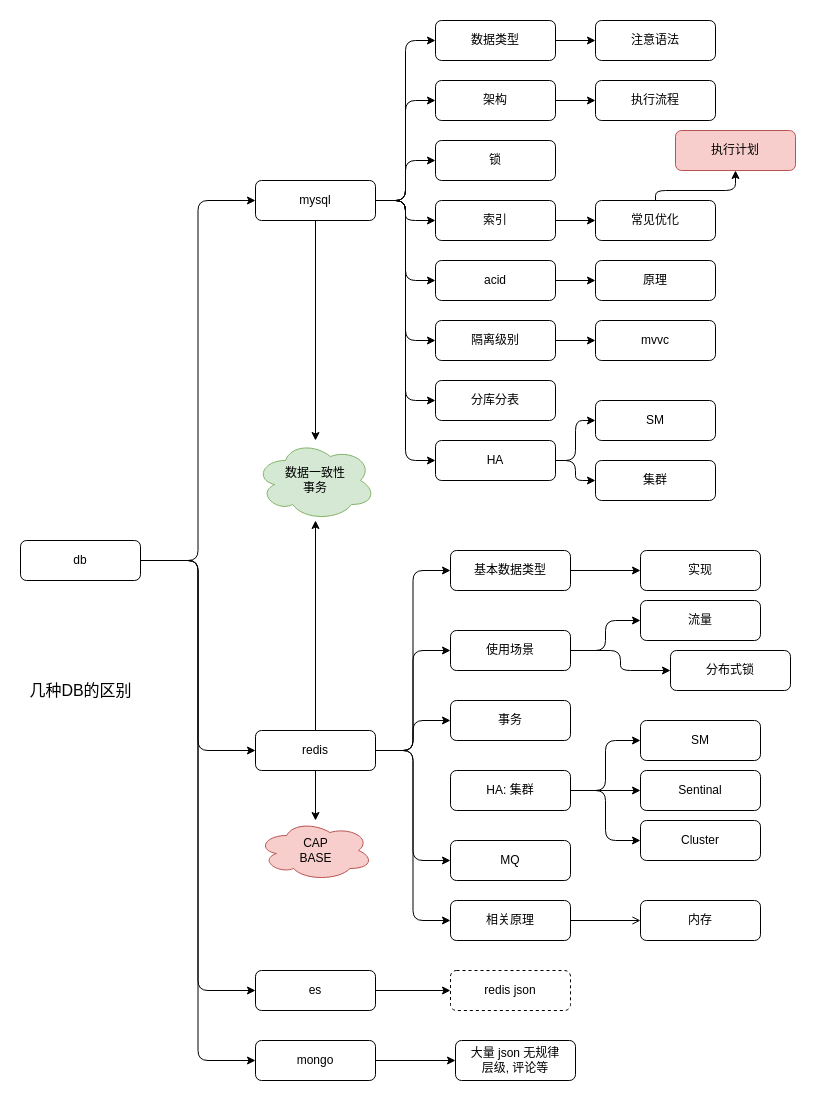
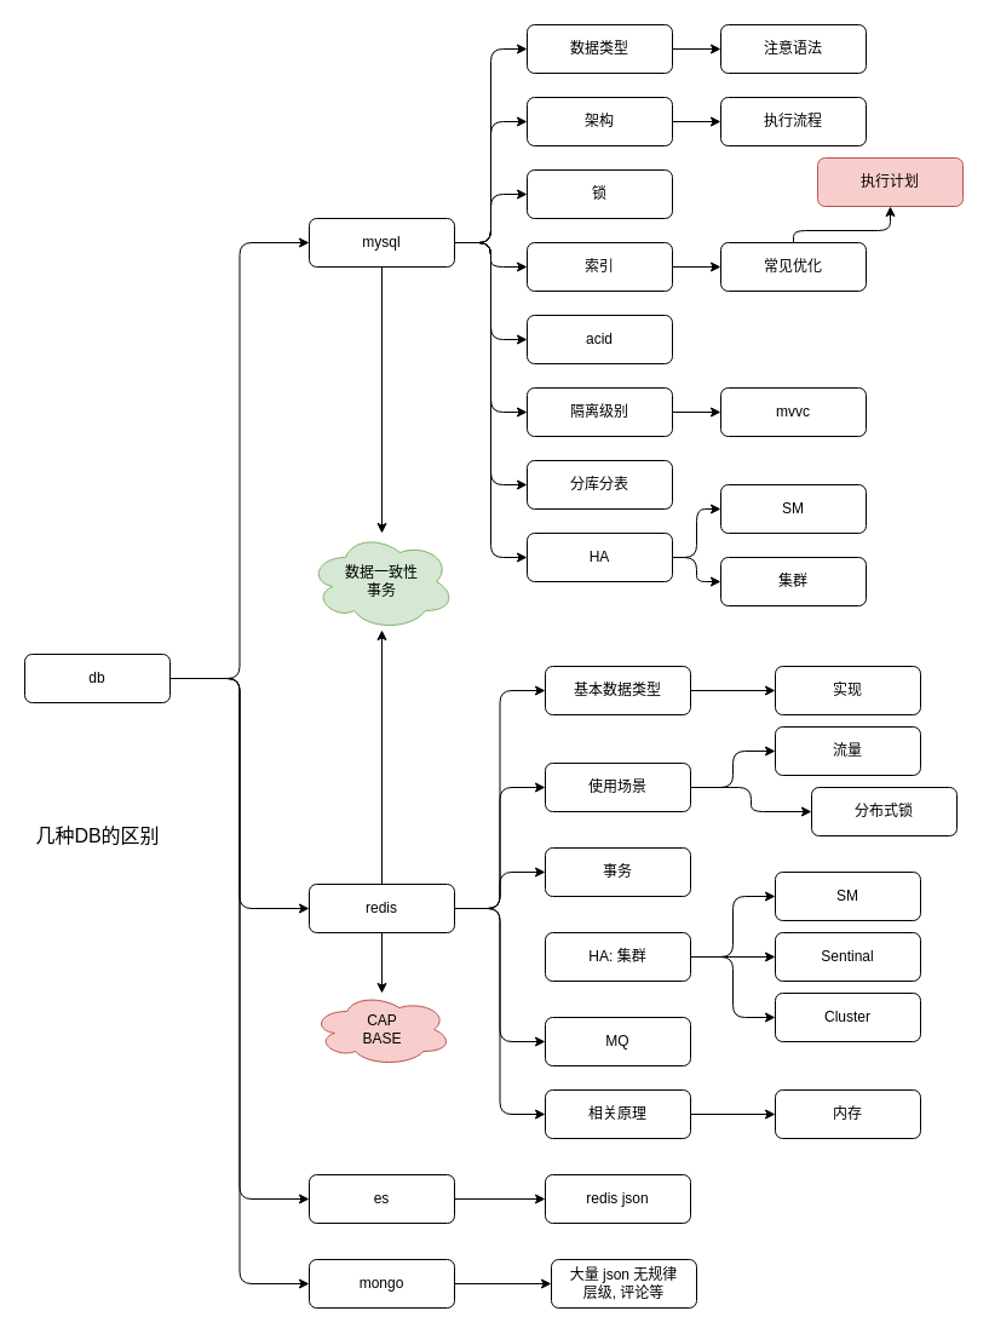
  <mxCell id="0" />
  <mxCell id="1" parent="0" />
  <mxCell id="2" value="" style="edgeStyle=orthogonalEdgeStyle;rounded=1;orthogonalLoop=1;jettySize=auto;html=1;entryX=0;entryY=0.5;entryDx=0;entryDy=0;" parent="1" source="6" target="14" edge="1"><mxGeometry relative="1" as="geometry" /></mxCell>
  <mxCell id="3" style="edgeStyle=orthogonalEdgeStyle;rounded=1;orthogonalLoop=1;jettySize=auto;html=1;entryX=0;entryY=0.5;entryDx=0;entryDy=0;strokeColor=#000000;" parent="1" source="6" target="24" edge="1"><mxGeometry relative="1" as="geometry" /></mxCell>
  <mxCell id="4" style="edgeStyle=orthogonalEdgeStyle;rounded=1;orthogonalLoop=1;jettySize=auto;html=1;entryX=0;entryY=0.5;entryDx=0;entryDy=0;strokeColor=#000000;" parent="1" source="6" target="26" edge="1"><mxGeometry relative="1" as="geometry" /></mxCell>
  <mxCell id="5" style="edgeStyle=orthogonalEdgeStyle;rounded=1;orthogonalLoop=1;jettySize=auto;html=1;entryX=0;entryY=0.5;entryDx=0;entryDy=0;" edge="1" parent="1" source="6" target="75"><mxGeometry relative="1" as="geometry" /></mxCell>
  <mxCell id="6" value="db" style="rounded=1;whiteSpace=wrap;html=1;" parent="1" vertex="1"><mxGeometry x="20" y="540" width="120" height="40" as="geometry" /></mxCell>
  <mxCell id="7" value="" style="edgeStyle=orthogonalEdgeStyle;rounded=1;orthogonalLoop=1;jettySize=auto;html=1;strokeColor=#000000;entryX=0;entryY=0.5;entryDx=0;entryDy=0;" parent="1" source="14" target="29" edge="1"><mxGeometry relative="1" as="geometry" /></mxCell>
  <mxCell id="8" style="edgeStyle=orthogonalEdgeStyle;rounded=1;orthogonalLoop=1;jettySize=auto;html=1;strokeColor=#000000;entryX=0;entryY=0.5;entryDx=0;entryDy=0;" parent="1" source="14" target="32" edge="1"><mxGeometry relative="1" as="geometry" /></mxCell>
  <mxCell id="9" style="edgeStyle=orthogonalEdgeStyle;rounded=1;orthogonalLoop=1;jettySize=auto;html=1;entryX=0;entryY=0.5;entryDx=0;entryDy=0;strokeColor=#000000;" parent="1" source="14" target="33" edge="1"><mxGeometry relative="1" as="geometry" /></mxCell>
  <mxCell id="10" style="edgeStyle=orthogonalEdgeStyle;rounded=1;orthogonalLoop=1;jettySize=auto;html=1;entryX=0;entryY=0.5;entryDx=0;entryDy=0;strokeColor=#000000;" parent="1" source="14" target="35" edge="1"><mxGeometry relative="1" as="geometry" /></mxCell>
  <mxCell id="11" style="edgeStyle=orthogonalEdgeStyle;rounded=1;orthogonalLoop=1;jettySize=auto;html=1;entryX=0;entryY=0.5;entryDx=0;entryDy=0;strokeColor=#000000;" parent="1" source="14" target="40" edge="1"><mxGeometry relative="1" as="geometry" /></mxCell>
  <mxCell id="12" value="" style="edgeStyle=orthogonalEdgeStyle;rounded=1;orthogonalLoop=1;jettySize=auto;html=1;strokeColor=#000000;" parent="1" source="14" target="44" edge="1"><mxGeometry relative="1" as="geometry" /></mxCell>
  <mxCell id="13" value="" style="edgeStyle=orthogonalEdgeStyle;rounded=1;orthogonalLoop=1;jettySize=auto;html=1;strokeColor=#000000;" parent="1" source="14" target="48" edge="1"><mxGeometry relative="1" as="geometry"><mxPoint x="315" y="540" as="targetPoint" /></mxGeometry></mxCell>
  <mxCell id="14" value="redis" style="rounded=1;whiteSpace=wrap;html=1;" parent="1" vertex="1"><mxGeometry x="255" y="730" width="120" height="40" as="geometry" /></mxCell>
  <mxCell id="15" value="" style="edgeStyle=orthogonalEdgeStyle;rounded=1;orthogonalLoop=1;jettySize=auto;html=1;strokeColor=#000000;" parent="1" source="24" target="48" edge="1"><mxGeometry relative="1" as="geometry" /></mxCell>
  <mxCell id="16" style="edgeStyle=orthogonalEdgeStyle;rounded=1;orthogonalLoop=1;jettySize=auto;html=1;entryX=0;entryY=0.5;entryDx=0;entryDy=0;strokeColor=#000000;" parent="1" source="24" target="61" edge="1"><mxGeometry relative="1" as="geometry" /></mxCell>
  <mxCell id="17" style="edgeStyle=orthogonalEdgeStyle;rounded=1;orthogonalLoop=1;jettySize=auto;html=1;entryX=0;entryY=0.5;entryDx=0;entryDy=0;strokeColor=#000000;" parent="1" source="24" target="51" edge="1"><mxGeometry relative="1" as="geometry" /></mxCell>
  <mxCell id="18" style="edgeStyle=orthogonalEdgeStyle;rounded=1;orthogonalLoop=1;jettySize=auto;html=1;strokeColor=#000000;" parent="1" source="24" target="52" edge="1"><mxGeometry relative="1" as="geometry" /></mxCell>
  <mxCell id="19" style="edgeStyle=orthogonalEdgeStyle;rounded=1;orthogonalLoop=1;jettySize=auto;html=1;entryX=0;entryY=0.5;entryDx=0;entryDy=0;strokeColor=#000000;" parent="1" source="24" target="54" edge="1"><mxGeometry relative="1" as="geometry" /></mxCell>
  <mxCell id="20" style="edgeStyle=orthogonalEdgeStyle;rounded=1;orthogonalLoop=1;jettySize=auto;html=1;entryX=0;entryY=0.5;entryDx=0;entryDy=0;strokeColor=#000000;" parent="1" source="24" target="56" edge="1"><mxGeometry relative="1" as="geometry" /></mxCell>
  <mxCell id="21" style="edgeStyle=orthogonalEdgeStyle;rounded=1;orthogonalLoop=1;jettySize=auto;html=1;entryX=0;entryY=0.5;entryDx=0;entryDy=0;strokeColor=#000000;" parent="1" source="24" target="64" edge="1"><mxGeometry relative="1" as="geometry" /></mxCell>
  <mxCell id="22" style="edgeStyle=orthogonalEdgeStyle;rounded=1;orthogonalLoop=1;jettySize=auto;html=1;entryX=0;entryY=0.5;entryDx=0;entryDy=0;strokeColor=#000000;" parent="1" source="24" target="67" edge="1"><mxGeometry relative="1" as="geometry" /></mxCell>
  <mxCell id="23" style="edgeStyle=orthogonalEdgeStyle;rounded=1;orthogonalLoop=1;jettySize=auto;html=1;entryX=0;entryY=0.5;entryDx=0;entryDy=0;strokeColor=#000000;" parent="1" source="24" target="70" edge="1"><mxGeometry relative="1" as="geometry" /></mxCell>
  <mxCell id="24" value="mysql" style="rounded=1;whiteSpace=wrap;html=1;" parent="1" vertex="1"><mxGeometry x="255" y="180" width="120" height="40" as="geometry" /></mxCell>
  <mxCell id="25" value="" style="edgeStyle=orthogonalEdgeStyle;rounded=1;orthogonalLoop=1;jettySize=auto;html=1;strokeColor=#000000;" parent="1" source="26" target="27" edge="1"><mxGeometry relative="1" as="geometry" /></mxCell>
  <mxCell id="26" value="es" style="rounded=1;whiteSpace=wrap;html=1;" parent="1" vertex="1"><mxGeometry x="255" y="970" width="120" height="40" as="geometry" /></mxCell>
- <mxCell id="27" value="redis json" style="rounded=1;whiteSpace=wrap;html=1;dashed=1;" parent="1" vertex="1"><mxGeometry x="450" y="970" width="120" height="40" as="geometry" /></mxCell>
+ <mxCell id="27" value="redis json" style="rounded=1;whiteSpace=wrap;html=1;" parent="1" vertex="1"><mxGeometry x="450" y="970" width="120" height="40" as="geometry" /></mxCell>
  <mxCell id="28" value="" style="edgeStyle=orthogonalEdgeStyle;rounded=1;orthogonalLoop=1;jettySize=auto;html=1;strokeColor=#000000;" parent="1" source="29" target="49" edge="1"><mxGeometry relative="1" as="geometry" /></mxCell>
  <mxCell id="29" value="基本数据类型" style="rounded=1;whiteSpace=wrap;html=1;" parent="1" vertex="1"><mxGeometry x="450" y="550" width="120" height="40" as="geometry" /></mxCell>
  <mxCell id="30" value="" style="edgeStyle=orthogonalEdgeStyle;rounded=1;orthogonalLoop=1;jettySize=auto;html=1;strokeColor=#000000;" parent="1" source="32" target="46" edge="1"><mxGeometry relative="1" as="geometry" /></mxCell>
  <mxCell id="31" style="edgeStyle=orthogonalEdgeStyle;rounded=1;orthogonalLoop=1;jettySize=auto;html=1;entryX=0;entryY=0.5;entryDx=0;entryDy=0;strokeColor=#000000;" parent="1" source="32" target="47" edge="1"><mxGeometry relative="1" as="geometry" /></mxCell>
  <mxCell id="32" value="使用场景" style="rounded=1;whiteSpace=wrap;html=1;" parent="1" vertex="1"><mxGeometry x="450" y="630" width="120" height="40" as="geometry" /></mxCell>
  <mxCell id="33" value="事务" style="rounded=1;whiteSpace=wrap;html=1;" parent="1" vertex="1"><mxGeometry x="450" y="700" width="120" height="40" as="geometry" /></mxCell>
- <mxCell id="34" value="" style="edgeStyle=orthogonalEdgeStyle;rounded=1;orthogonalLoop=1;jettySize=auto;html=1;strokeColor=#000000;endArrow=open;" parent="1" source="35" target="45" edge="1"><mxGeometry relative="1" as="geometry" /></mxCell>
+ <mxCell id="34" value="" style="edgeStyle=orthogonalEdgeStyle;rounded=1;orthogonalLoop=1;jettySize=auto;html=1;strokeColor=#000000;" parent="1" source="35" target="45" edge="1"><mxGeometry relative="1" as="geometry" /></mxCell>
  <mxCell id="35" value="相关原理" style="rounded=1;whiteSpace=wrap;html=1;" parent="1" vertex="1"><mxGeometry x="450" y="900" width="120" height="40" as="geometry" /></mxCell>
  <mxCell id="36" value="" style="edgeStyle=orthogonalEdgeStyle;rounded=1;orthogonalLoop=1;jettySize=auto;html=1;strokeColor=#000000;entryX=0;entryY=0.5;entryDx=0;entryDy=0;" parent="1" source="39" target="41" edge="1"><mxGeometry relative="1" as="geometry" /></mxCell>
  <mxCell id="37" style="edgeStyle=orthogonalEdgeStyle;rounded=1;orthogonalLoop=1;jettySize=auto;html=1;strokeColor=#000000;" parent="1" source="39" target="42" edge="1"><mxGeometry relative="1" as="geometry" /></mxCell>
  <mxCell id="38" style="edgeStyle=orthogonalEdgeStyle;rounded=1;orthogonalLoop=1;jettySize=auto;html=1;entryX=0;entryY=0.5;entryDx=0;entryDy=0;strokeColor=#000000;" parent="1" source="39" target="43" edge="1"><mxGeometry relative="1" as="geometry" /></mxCell>
  <mxCell id="39" value="HA: 集群" style="rounded=1;whiteSpace=wrap;html=1;" parent="1" vertex="1"><mxGeometry x="450" y="770" width="120" height="40" as="geometry" /></mxCell>
  <mxCell id="40" value="MQ" style="rounded=1;whiteSpace=wrap;html=1;" parent="1" vertex="1"><mxGeometry x="450" y="840" width="120" height="40" as="geometry" /></mxCell>
  <mxCell id="41" value="SM" style="rounded=1;whiteSpace=wrap;html=1;" parent="1" vertex="1"><mxGeometry x="640" y="720" width="120" height="40" as="geometry" /></mxCell>
  <mxCell id="42" value="Sentinal" style="rounded=1;whiteSpace=wrap;html=1;" parent="1" vertex="1"><mxGeometry x="640" y="770" width="120" height="40" as="geometry" /></mxCell>
  <mxCell id="43" value="Cluster" style="rounded=1;whiteSpace=wrap;html=1;" parent="1" vertex="1"><mxGeometry x="640" y="820" width="120" height="40" as="geometry" /></mxCell>
  <mxCell id="44" value="CAP&lt;br&gt;BASE" style="ellipse;shape=cloud;whiteSpace=wrap;html=1;rounded=1;fillColor=#f8cecc;strokeColor=#b85450;" parent="1" vertex="1"><mxGeometry x="257.5" y="820" width="115" height="60" as="geometry" /></mxCell>
  <mxCell id="45" value="内存" style="rounded=1;whiteSpace=wrap;html=1;" parent="1" vertex="1"><mxGeometry x="640" y="900" width="120" height="40" as="geometry" /></mxCell>
  <mxCell id="46" value="流量" style="rounded=1;whiteSpace=wrap;html=1;" parent="1" vertex="1"><mxGeometry x="640" y="600" width="120" height="40" as="geometry" /></mxCell>
  <mxCell id="47" value="分布式锁" style="rounded=1;whiteSpace=wrap;html=1;" parent="1" vertex="1"><mxGeometry x="670" y="650" width="120" height="40" as="geometry" /></mxCell>
  <mxCell id="48" value="数据一致性&lt;br&gt;事务" style="ellipse;shape=cloud;whiteSpace=wrap;html=1;rounded=1;fillColor=#d5e8d4;strokeColor=#82b366;" parent="1" vertex="1"><mxGeometry x="255" y="440" width="120" height="80" as="geometry" /></mxCell>
  <mxCell id="49" value="实现" style="rounded=1;whiteSpace=wrap;html=1;" parent="1" vertex="1"><mxGeometry x="640" y="550" width="120" height="40" as="geometry" /></mxCell>
  <mxCell id="50" value="" style="edgeStyle=orthogonalEdgeStyle;rounded=1;orthogonalLoop=1;jettySize=auto;html=1;strokeColor=#000000;" parent="1" source="51" target="62" edge="1"><mxGeometry relative="1" as="geometry" /></mxCell>
  <mxCell id="51" value="架构" style="rounded=1;whiteSpace=wrap;html=1;" parent="1" vertex="1"><mxGeometry x="435" y="80" width="120" height="40" as="geometry" /></mxCell>
  <mxCell id="52" value="锁" style="rounded=1;whiteSpace=wrap;html=1;" parent="1" vertex="1"><mxGeometry x="435" y="140" width="120" height="40" as="geometry" /></mxCell>
  <mxCell id="53" value="" style="edgeStyle=orthogonalEdgeStyle;rounded=1;orthogonalLoop=1;jettySize=auto;html=1;strokeColor=#000000;" parent="1" source="54" target="59" edge="1"><mxGeometry relative="1" as="geometry" /></mxCell>
  <mxCell id="54" value="索引" style="rounded=1;whiteSpace=wrap;html=1;" parent="1" vertex="1"><mxGeometry x="435" y="200" width="120" height="40" as="geometry" /></mxCell>
- <mxCell id="55" value="" style="edgeStyle=orthogonalEdgeStyle;rounded=1;orthogonalLoop=1;jettySize=auto;html=1;strokeColor=#000000;" parent="1" source="56" target="57" edge="1"><mxGeometry relative="1" as="geometry" /></mxCell>
  <mxCell id="56" value="acid" style="rounded=1;whiteSpace=wrap;html=1;" parent="1" vertex="1"><mxGeometry x="435" y="260" width="120" height="40" as="geometry" /></mxCell>
- <mxCell id="57" value="原理" style="rounded=1;whiteSpace=wrap;html=1;" parent="1" vertex="1"><mxGeometry x="595" y="260" width="120" height="40" as="geometry" /></mxCell>
  <mxCell id="58" value="" style="edgeStyle=orthogonalEdgeStyle;rounded=1;orthogonalLoop=1;jettySize=auto;html=1;strokeColor=#000000;" parent="1" source="59" target="73" edge="1"><mxGeometry relative="1" as="geometry"><Array as="points"><mxPoint x="655" y="190" /><mxPoint x="735" y="190" /></Array></mxGeometry></mxCell>
  <mxCell id="59" value="常见优化" style="rounded=1;whiteSpace=wrap;html=1;" parent="1" vertex="1"><mxGeometry x="595" y="200" width="120" height="40" as="geometry" /></mxCell>
  <mxCell id="60" value="" style="edgeStyle=orthogonalEdgeStyle;rounded=1;orthogonalLoop=1;jettySize=auto;html=1;strokeColor=#000000;" parent="1" source="61" target="66" edge="1"><mxGeometry relative="1" as="geometry" /></mxCell>
  <mxCell id="61" value="数据类型" style="rounded=1;whiteSpace=wrap;html=1;" parent="1" vertex="1"><mxGeometry x="435" y="20" width="120" height="40" as="geometry" /></mxCell>
  <mxCell id="62" value="执行流程" style="rounded=1;whiteSpace=wrap;html=1;" parent="1" vertex="1"><mxGeometry x="595" y="80" width="120" height="40" as="geometry" /></mxCell>
  <mxCell id="63" value="" style="edgeStyle=orthogonalEdgeStyle;rounded=1;orthogonalLoop=1;jettySize=auto;html=1;strokeColor=#000000;" parent="1" source="64" target="65" edge="1"><mxGeometry relative="1" as="geometry" /></mxCell>
  <mxCell id="64" value="隔离级别" style="rounded=1;whiteSpace=wrap;html=1;" parent="1" vertex="1"><mxGeometry x="435" y="320" width="120" height="40" as="geometry" /></mxCell>
  <mxCell id="65" value="mvvc" style="rounded=1;whiteSpace=wrap;html=1;" parent="1" vertex="1"><mxGeometry x="595" y="320" width="120" height="40" as="geometry" /></mxCell>
  <mxCell id="66" value="注意语法" style="rounded=1;whiteSpace=wrap;html=1;" parent="1" vertex="1"><mxGeometry x="595" y="20" width="120" height="40" as="geometry" /></mxCell>
  <mxCell id="67" value="分库分表" style="rounded=1;whiteSpace=wrap;html=1;" parent="1" vertex="1"><mxGeometry x="435" y="380" width="120" height="40" as="geometry" /></mxCell>
  <mxCell id="68" value="" style="edgeStyle=orthogonalEdgeStyle;rounded=1;orthogonalLoop=1;jettySize=auto;html=1;strokeColor=#000000;" parent="1" source="70" target="71" edge="1"><mxGeometry relative="1" as="geometry" /></mxCell>
  <mxCell id="69" style="edgeStyle=orthogonalEdgeStyle;rounded=1;orthogonalLoop=1;jettySize=auto;html=1;strokeColor=#000000;" parent="1" source="70" target="72" edge="1"><mxGeometry relative="1" as="geometry" /></mxCell>
  <mxCell id="70" value="HA" style="rounded=1;whiteSpace=wrap;html=1;" parent="1" vertex="1"><mxGeometry x="435" y="440" width="120" height="40" as="geometry" /></mxCell>
  <mxCell id="71" value="SM" style="rounded=1;whiteSpace=wrap;html=1;" parent="1" vertex="1"><mxGeometry x="595" y="400" width="120" height="40" as="geometry" /></mxCell>
  <mxCell id="72" value="集群" style="rounded=1;whiteSpace=wrap;html=1;" parent="1" vertex="1"><mxGeometry x="595" y="460" width="120" height="40" as="geometry" /></mxCell>
  <mxCell id="73" value="执行计划" style="rounded=1;whiteSpace=wrap;html=1;fillColor=#f8cecc;strokeColor=#b85450;" parent="1" vertex="1"><mxGeometry x="675" y="130" width="120" height="40" as="geometry" /></mxCell>
  <mxCell id="74" value="" style="edgeStyle=orthogonalEdgeStyle;rounded=0;orthogonalLoop=1;jettySize=auto;html=1;" edge="1" parent="1" source="75" target="76"><mxGeometry relative="1" as="geometry" /></mxCell>
  <mxCell id="75" value="mongo" style="rounded=1;whiteSpace=wrap;html=1;" vertex="1" parent="1"><mxGeometry x="255" y="1040" width="120" height="40" as="geometry" /></mxCell>
  <mxCell id="76" value="大量 json 无规律&lt;br&gt;层级, 评论等" style="rounded=1;whiteSpace=wrap;html=1;" vertex="1" parent="1"><mxGeometry x="455" y="1040" width="120" height="40" as="geometry" /></mxCell>
  <mxCell id="77" value="&lt;font style=&quot;font-size: 16px&quot;&gt;几种DB的区别&lt;/font&gt;" style="text;html=1;align=center;verticalAlign=middle;resizable=0;points=[];autosize=1;strokeColor=none;" vertex="1" parent="1"><mxGeometry x="20" y="680" width="120" height="20" as="geometry" /></mxCell>
